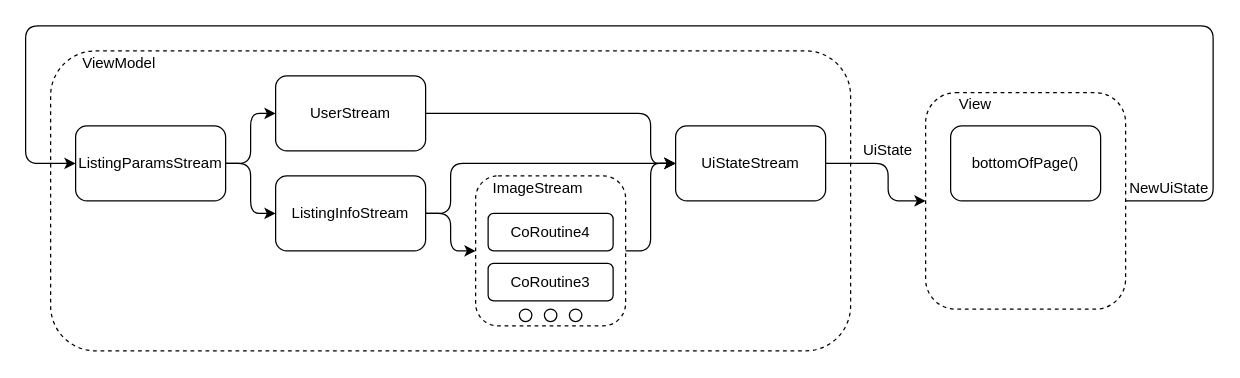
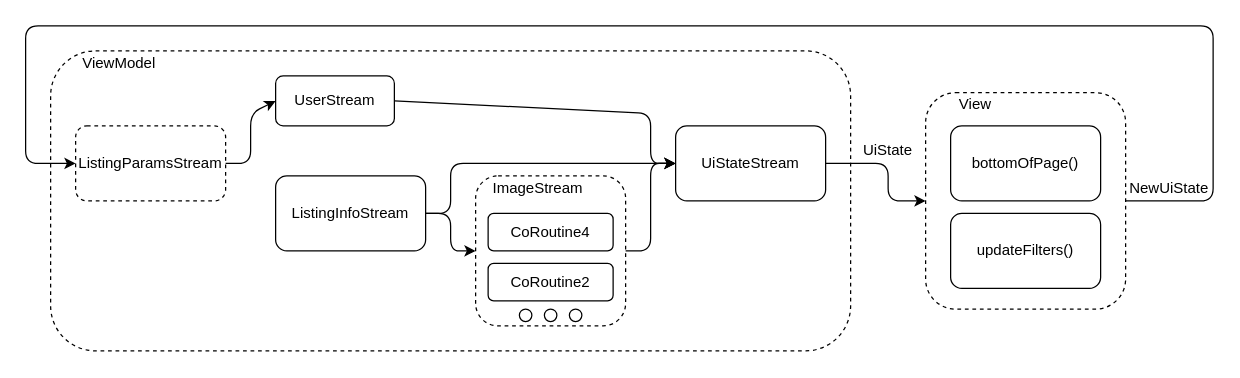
  <mxCell id="0" />
  <mxCell id="1" parent="0" />
  <mxCell id="2" value="" style="rounded=1;whiteSpace=wrap;html=1;fillColor=none;dashed=1;" vertex="1" parent="1"><mxGeometry x="40" y="40" width="640" height="240" as="geometry" /></mxCell>
  <mxCell id="3" style="edgeStyle=none;html=1;exitX=1;exitY=0.5;exitDx=0;exitDy=0;entryX=0;entryY=0.5;entryDx=0;entryDy=0;" edge="1" parent="1" source="4" target="10"><mxGeometry relative="1" as="geometry"><Array as="points"><mxPoint x="520" y="90" /><mxPoint x="520" y="130" /></Array></mxGeometry></mxCell>
- <mxCell id="4" value="UserStream" style="rounded=1;whiteSpace=wrap;html=1;fillColor=none;" vertex="1" parent="1"><mxGeometry x="220" y="60" width="120" height="60" as="geometry" /></mxCell>
+ <mxCell id="4" value="UserStream" style="rounded=1;whiteSpace=wrap;html=1;fillColor=none;" vertex="1" parent="1"><mxGeometry x="220" y="60" width="95" height="40" as="geometry" /></mxCell>
  <mxCell id="5" style="edgeStyle=none;html=1;exitX=1;exitY=0.5;exitDx=0;exitDy=0;entryX=0;entryY=0.5;entryDx=0;entryDy=0;" edge="1" parent="1" source="7"><mxGeometry relative="1" as="geometry"><mxPoint x="380" y="200" as="targetPoint" /><Array as="points"><mxPoint x="360" y="170" /><mxPoint x="360" y="200" /></Array></mxGeometry></mxCell>
  <mxCell id="6" style="edgeStyle=none;html=1;exitX=1;exitY=0.5;exitDx=0;exitDy=0;entryX=0;entryY=0.5;entryDx=0;entryDy=0;" edge="1" parent="1" source="7" target="10"><mxGeometry relative="1" as="geometry"><Array as="points"><mxPoint x="360" y="170" /><mxPoint x="360" y="130" /></Array></mxGeometry></mxCell>
  <mxCell id="7" value="ListingInfoStream" style="rounded=1;whiteSpace=wrap;html=1;fillColor=none;" vertex="1" parent="1"><mxGeometry x="220" y="140" width="120" height="60" as="geometry" /></mxCell>
  <mxCell id="8" style="edgeStyle=none;html=1;exitX=1;exitY=0.5;exitDx=0;exitDy=0;entryX=0;entryY=0.5;entryDx=0;entryDy=0;" edge="1" parent="1" target="10"><mxGeometry relative="1" as="geometry"><mxPoint x="500" y="200" as="sourcePoint" /><Array as="points"><mxPoint x="520" y="200" /><mxPoint x="520" y="130" /></Array></mxGeometry></mxCell>
  <mxCell id="9" style="edgeStyle=none;html=1;exitX=1;exitY=0.5;exitDx=0;exitDy=0;entryX=0;entryY=0.5;entryDx=0;entryDy=0;" edge="1" parent="1" source="10" target="19"><mxGeometry relative="1" as="geometry"><Array as="points"><mxPoint x="710" y="130" /><mxPoint x="710" y="160" /></Array></mxGeometry></mxCell>
  <mxCell id="10" value="UiStateStream" style="rounded=1;whiteSpace=wrap;html=1;fillColor=none;" vertex="1" parent="1"><mxGeometry x="540" y="100" width="120" height="60" as="geometry" /></mxCell>
  <mxCell id="11" style="edgeStyle=none;html=1;exitX=1;exitY=0.5;exitDx=0;exitDy=0;entryX=0;entryY=0.5;entryDx=0;entryDy=0;" edge="1" parent="1" source="13" target="4"><mxGeometry relative="1" as="geometry"><Array as="points"><mxPoint x="200" y="130" /><mxPoint x="200" y="90" /></Array></mxGeometry></mxCell>
- <mxCell id="12" style="edgeStyle=none;html=1;exitX=1;exitY=0.5;exitDx=0;exitDy=0;entryX=0;entryY=0.5;entryDx=0;entryDy=0;" edge="1" parent="1" source="13" target="7"><mxGeometry relative="1" as="geometry"><Array as="points"><mxPoint x="200" y="130" /><mxPoint x="200" y="170" /></Array></mxGeometry></mxCell>
- <mxCell id="13" value="ListingParamsStream" style="rounded=1;whiteSpace=wrap;html=1;fillColor=none;" vertex="1" parent="1"><mxGeometry x="60" y="100" width="120" height="60" as="geometry" /></mxCell>
+ <mxCell id="13" value="ListingParamsStream" style="rounded=1;whiteSpace=wrap;html=1;fillColor=none;dashed=1;" vertex="1" parent="1"><mxGeometry x="60" y="100" width="120" height="60" as="geometry" /></mxCell>
  <mxCell id="14" value="ViewModel" style="text;html=1;strokeColor=none;fillColor=none;align=center;verticalAlign=middle;whiteSpace=wrap;rounded=0;" vertex="1" parent="1"><mxGeometry x="60" y="40" width="70" height="20" as="geometry" /></mxCell>
  <mxCell id="15" value="" style="rounded=1;whiteSpace=wrap;html=1;dashed=1;fillColor=none;" vertex="1" parent="1"><mxGeometry x="380" y="140" width="120" height="120" as="geometry" /></mxCell>
  <mxCell id="16" value="ImageStream" style="text;html=1;strokeColor=none;fillColor=none;align=center;verticalAlign=middle;whiteSpace=wrap;rounded=0;" vertex="1" parent="1"><mxGeometry x="390" y="140" width="80" height="20" as="geometry" /></mxCell>
  <mxCell id="17" value="CoRoutine4" style="rounded=1;whiteSpace=wrap;html=1;fillColor=none;strokeColor=default;" vertex="1" parent="1"><mxGeometry x="390" y="170" width="100" height="30" as="geometry" /></mxCell>
- <mxCell id="18" value="CoRoutine3" style="rounded=1;whiteSpace=wrap;html=1;fillColor=none;strokeColor=default;" vertex="1" parent="1"><mxGeometry x="390" y="210" width="100" height="30" as="geometry" /></mxCell>
+ <mxCell id="18" value="CoRoutine2" style="rounded=1;whiteSpace=wrap;html=1;fillColor=none;strokeColor=default;" vertex="1" parent="1"><mxGeometry x="390" y="210" width="100" height="30" as="geometry" /></mxCell>
  <mxCell id="19" value="" style="rounded=1;whiteSpace=wrap;html=1;fillColor=none;dashed=1;" vertex="1" parent="1"><mxGeometry x="740" y="73.44" width="160" height="173.12" as="geometry" /></mxCell>
  <mxCell id="20" value="View" style="text;html=1;strokeColor=none;fillColor=none;align=center;verticalAlign=middle;whiteSpace=wrap;rounded=0;" vertex="1" parent="1"><mxGeometry x="760" y="73.44" width="40" height="20" as="geometry" /></mxCell>
  <mxCell id="21" style="edgeStyle=none;html=1;exitX=1;exitY=0.5;exitDx=0;exitDy=0;entryX=0;entryY=0.5;entryDx=0;entryDy=0;" edge="1" parent="1" source="19" target="13"><mxGeometry relative="1" as="geometry"><mxPoint x="930" y="160.333" as="targetPoint" /><Array as="points"><mxPoint x="970" y="160" /><mxPoint x="970" y="20" /><mxPoint x="20" y="20" /><mxPoint x="20" y="130" /></Array></mxGeometry></mxCell>
  <mxCell id="22" value="bottomOfPage()" style="rounded=1;whiteSpace=wrap;html=1;strokeColor=default;fillColor=none;" vertex="1" parent="1"><mxGeometry x="760" y="100" width="120" height="60" as="geometry" /></mxCell>
  <mxCell id="23" value="UiState" style="text;html=1;strokeColor=none;fillColor=none;align=center;verticalAlign=middle;whiteSpace=wrap;rounded=0;" vertex="1" parent="1"><mxGeometry x="680" y="110" width="60" height="20" as="geometry" /></mxCell>
+ <mxCell id="24" value="updateFilters()" style="rounded=1;whiteSpace=wrap;html=1;strokeColor=default;fillColor=none;" vertex="1" parent="1"><mxGeometry x="760" y="170" width="120" height="60" as="geometry" /></mxCell>
  <mxCell id="25" value="NewUiState" style="text;html=1;strokeColor=none;fillColor=none;align=center;verticalAlign=middle;whiteSpace=wrap;rounded=0;" vertex="1" parent="1"><mxGeometry x="900" y="140" width="70" height="20" as="geometry" /></mxCell>
  <mxCell id="26" value="" style="ellipse;whiteSpace=wrap;html=1;strokeColor=default;fillColor=none;" vertex="1" parent="1"><mxGeometry x="435" y="246.56" width="10" height="10" as="geometry" /></mxCell>
  <mxCell id="27" value="" style="ellipse;whiteSpace=wrap;html=1;strokeColor=default;fillColor=none;" vertex="1" parent="1"><mxGeometry x="415" y="246.56" width="10" height="10" as="geometry" /></mxCell>
  <mxCell id="28" value="" style="ellipse;whiteSpace=wrap;html=1;strokeColor=default;fillColor=none;" vertex="1" parent="1"><mxGeometry x="455" y="246.56" width="10" height="10" as="geometry" /></mxCell>
